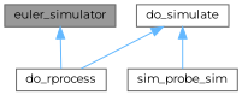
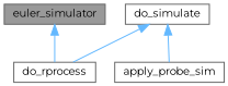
  digraph {
    fontname=Montserrat
    rankdir=TB
    node [color=grey40 fillcolor=white fontname=Montserrat fontsize=10 shape=box style=filled]
    edge [color=steelblue1 dir=back fontname=Montserrat fontsize=10 labelfontname=Helvetica labelfontsize=10 style=solid]
    n1 [color=gray40 fillcolor=grey60 fontcolor=black height=0.2 label=euler_simulator width=0.4]
    n2 [height=0.2 label=do_rprocess width=0.4]
    n3 [height=0.2 label=do_simulate width=0.4]
-   n4 [height=0.2 label=sim_probe_sim width=0.4]
+   n4 [height=0.2 label=apply_probe_sim width=0.4]
    n1 -> n2
    n3 -> n2
    n3 -> n4
  }
